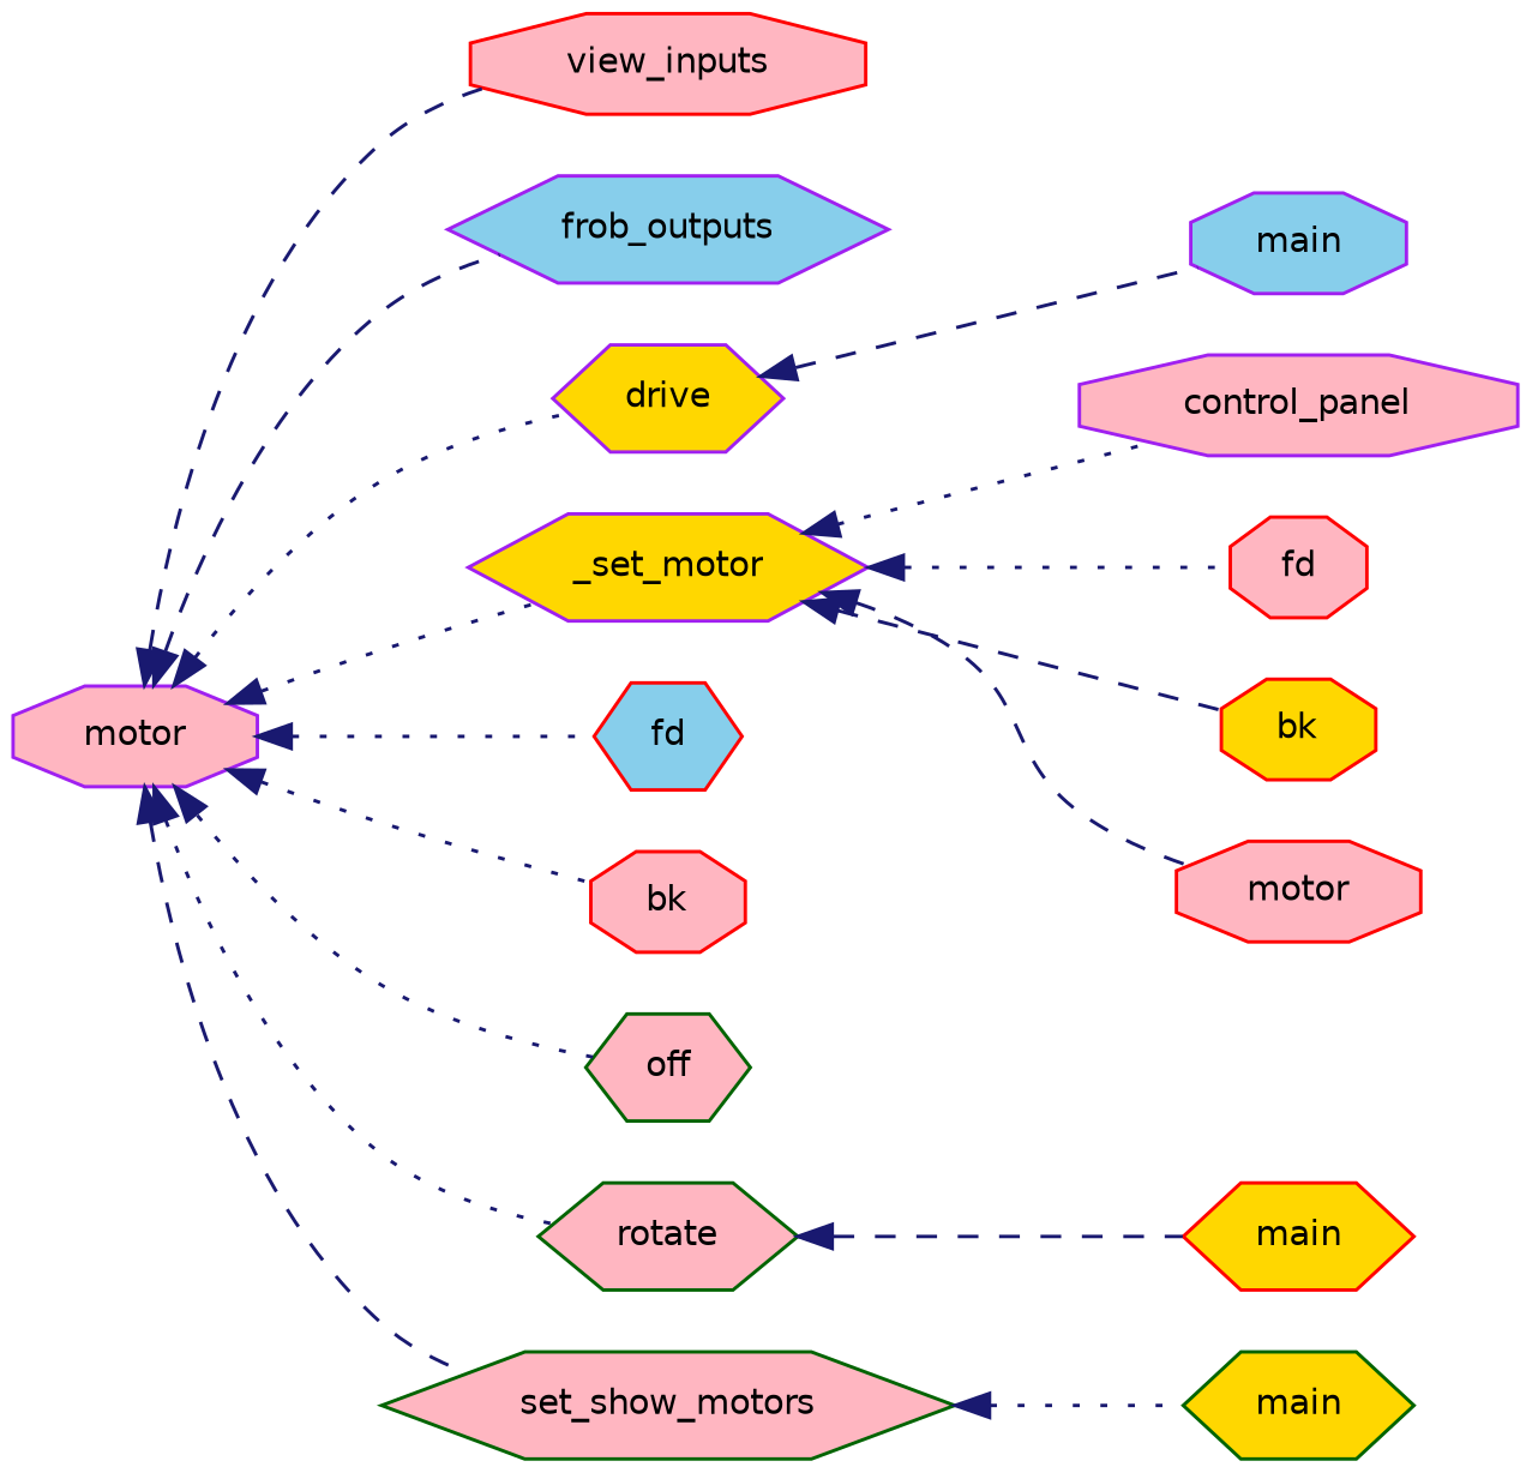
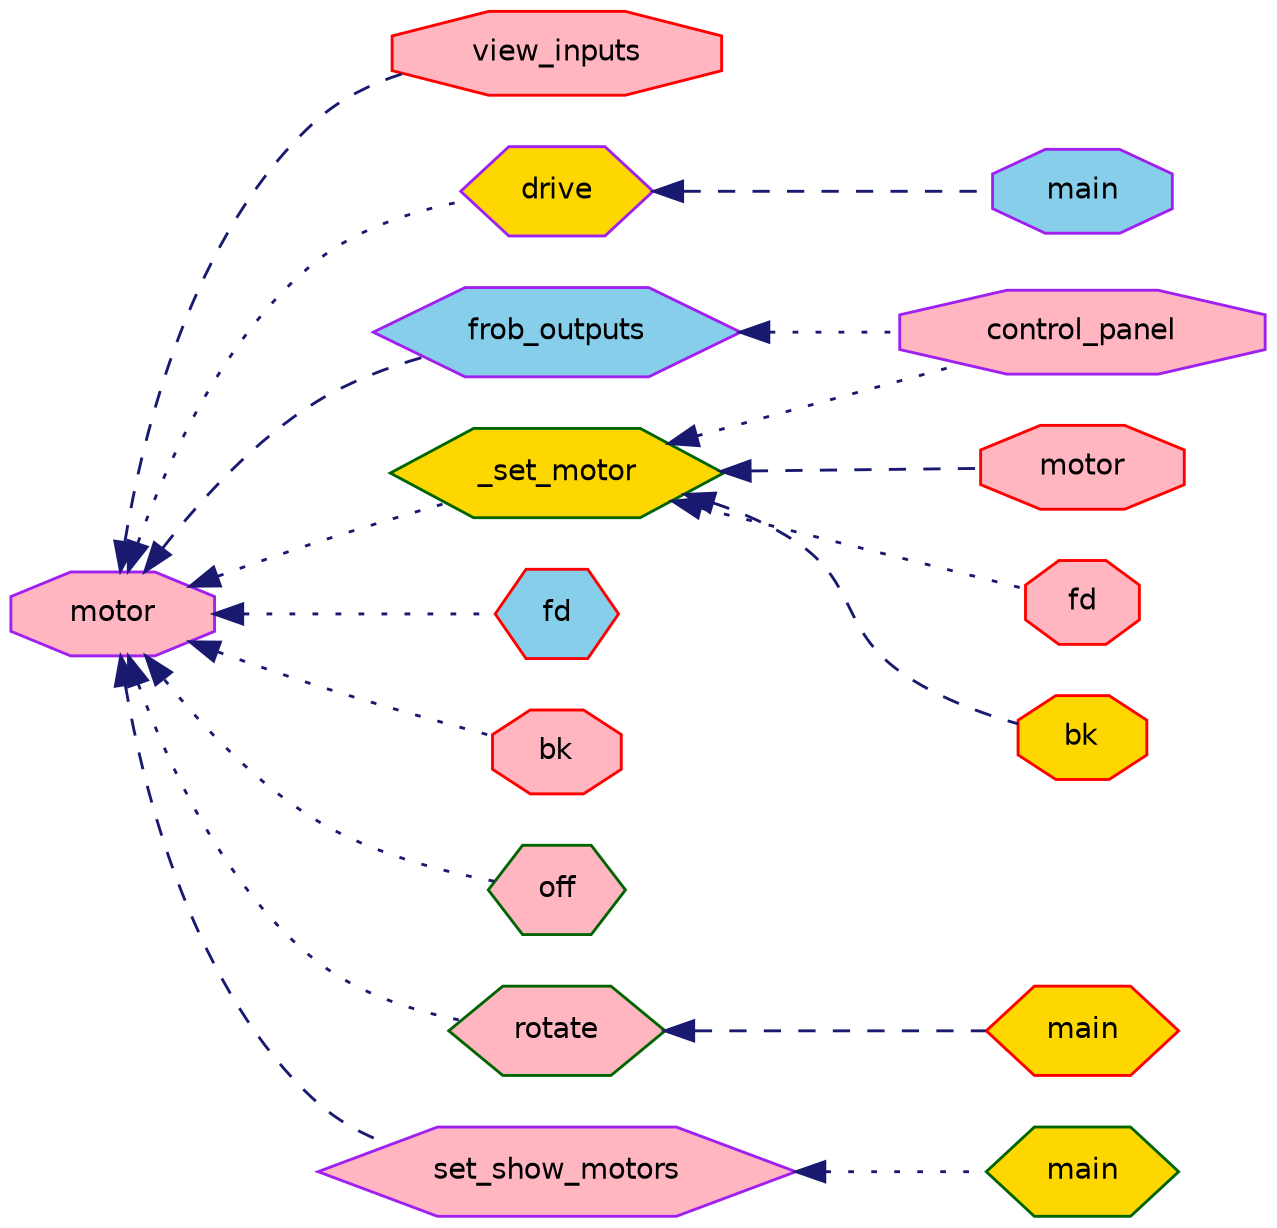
  digraph {
    rankdir=LR
    node [color=red fillcolor=lightpink fontname=Helvetica fontsize=10 shape=hexagon style=filled]
    edge [color=midnightblue dir=back fontname=Helvetica fontsize=10 labelfontname=Helvetica labelfontsize=10 style=dotted]
    n1 [color=purple fontcolor=black height=0.2 label=motor shape=octagon width=0.4]
    n2 [height=0.2 label=view_inputs shape=octagon width=0.4]
    n3 [color=purple fillcolor=skyblue height=0.2 label=frob_outputs width=0.4]
    n4 [color=purple fillcolor=gold height=0.2 label=drive width=0.4]
-   n5 [color=purple fillcolor=gold height=0.2 label=_set_motor width=0.4]
+   n5 [color=darkgreen fillcolor=gold height=0.2 label=_set_motor width=0.4]
    n6 [fillcolor=skyblue height=0.2 label=fd width=0.4]
    n7 [height=0.2 label=bk shape=octagon width=0.4]
    n8 [color=darkgreen height=0.2 label=off width=0.4]
    n9 [color=darkgreen height=0.2 label=rotate width=0.4]
-   n10 [color=darkgreen height=0.2 label=set_show_motors width=0.4]
+   n10 [color=purple height=0.2 label=set_show_motors width=0.4]
    n11 [color=purple height=0.2 label=control_panel shape=octagon width=0.4]
    n12 [color=purple fillcolor=skyblue height=0.2 label=main shape=octagon width=0.4]
    n13 [height=0.2 label=fd shape=octagon width=0.4]
    n14 [fillcolor=gold height=0.2 label=bk shape=octagon width=0.4]
    n15 [height=0.2 label=motor shape=octagon width=0.4]
    n16 [fillcolor=gold height=0.2 label=main width=0.4]
    n17 [color=darkgreen fillcolor=gold height=0.2 label=main width=0.4]
    n1 -> n2 [style=dashed]
    n1 -> n3 [style=dashed]
    n1 -> n4
    n1 -> n5
    n1 -> n6
    n1 -> n7
    n1 -> n8
    n1 -> n9
    n1 -> n10 [style=dashed]
+   n3 -> n11
    n4 -> n12 [style=dashed]
    n5 -> n11
    n5 -> n13
    n5 -> n14 [style=dashed]
    n5 -> n15 [style=dashed]
    n9 -> n16 [style=dashed]
    n10 -> n17
  }
